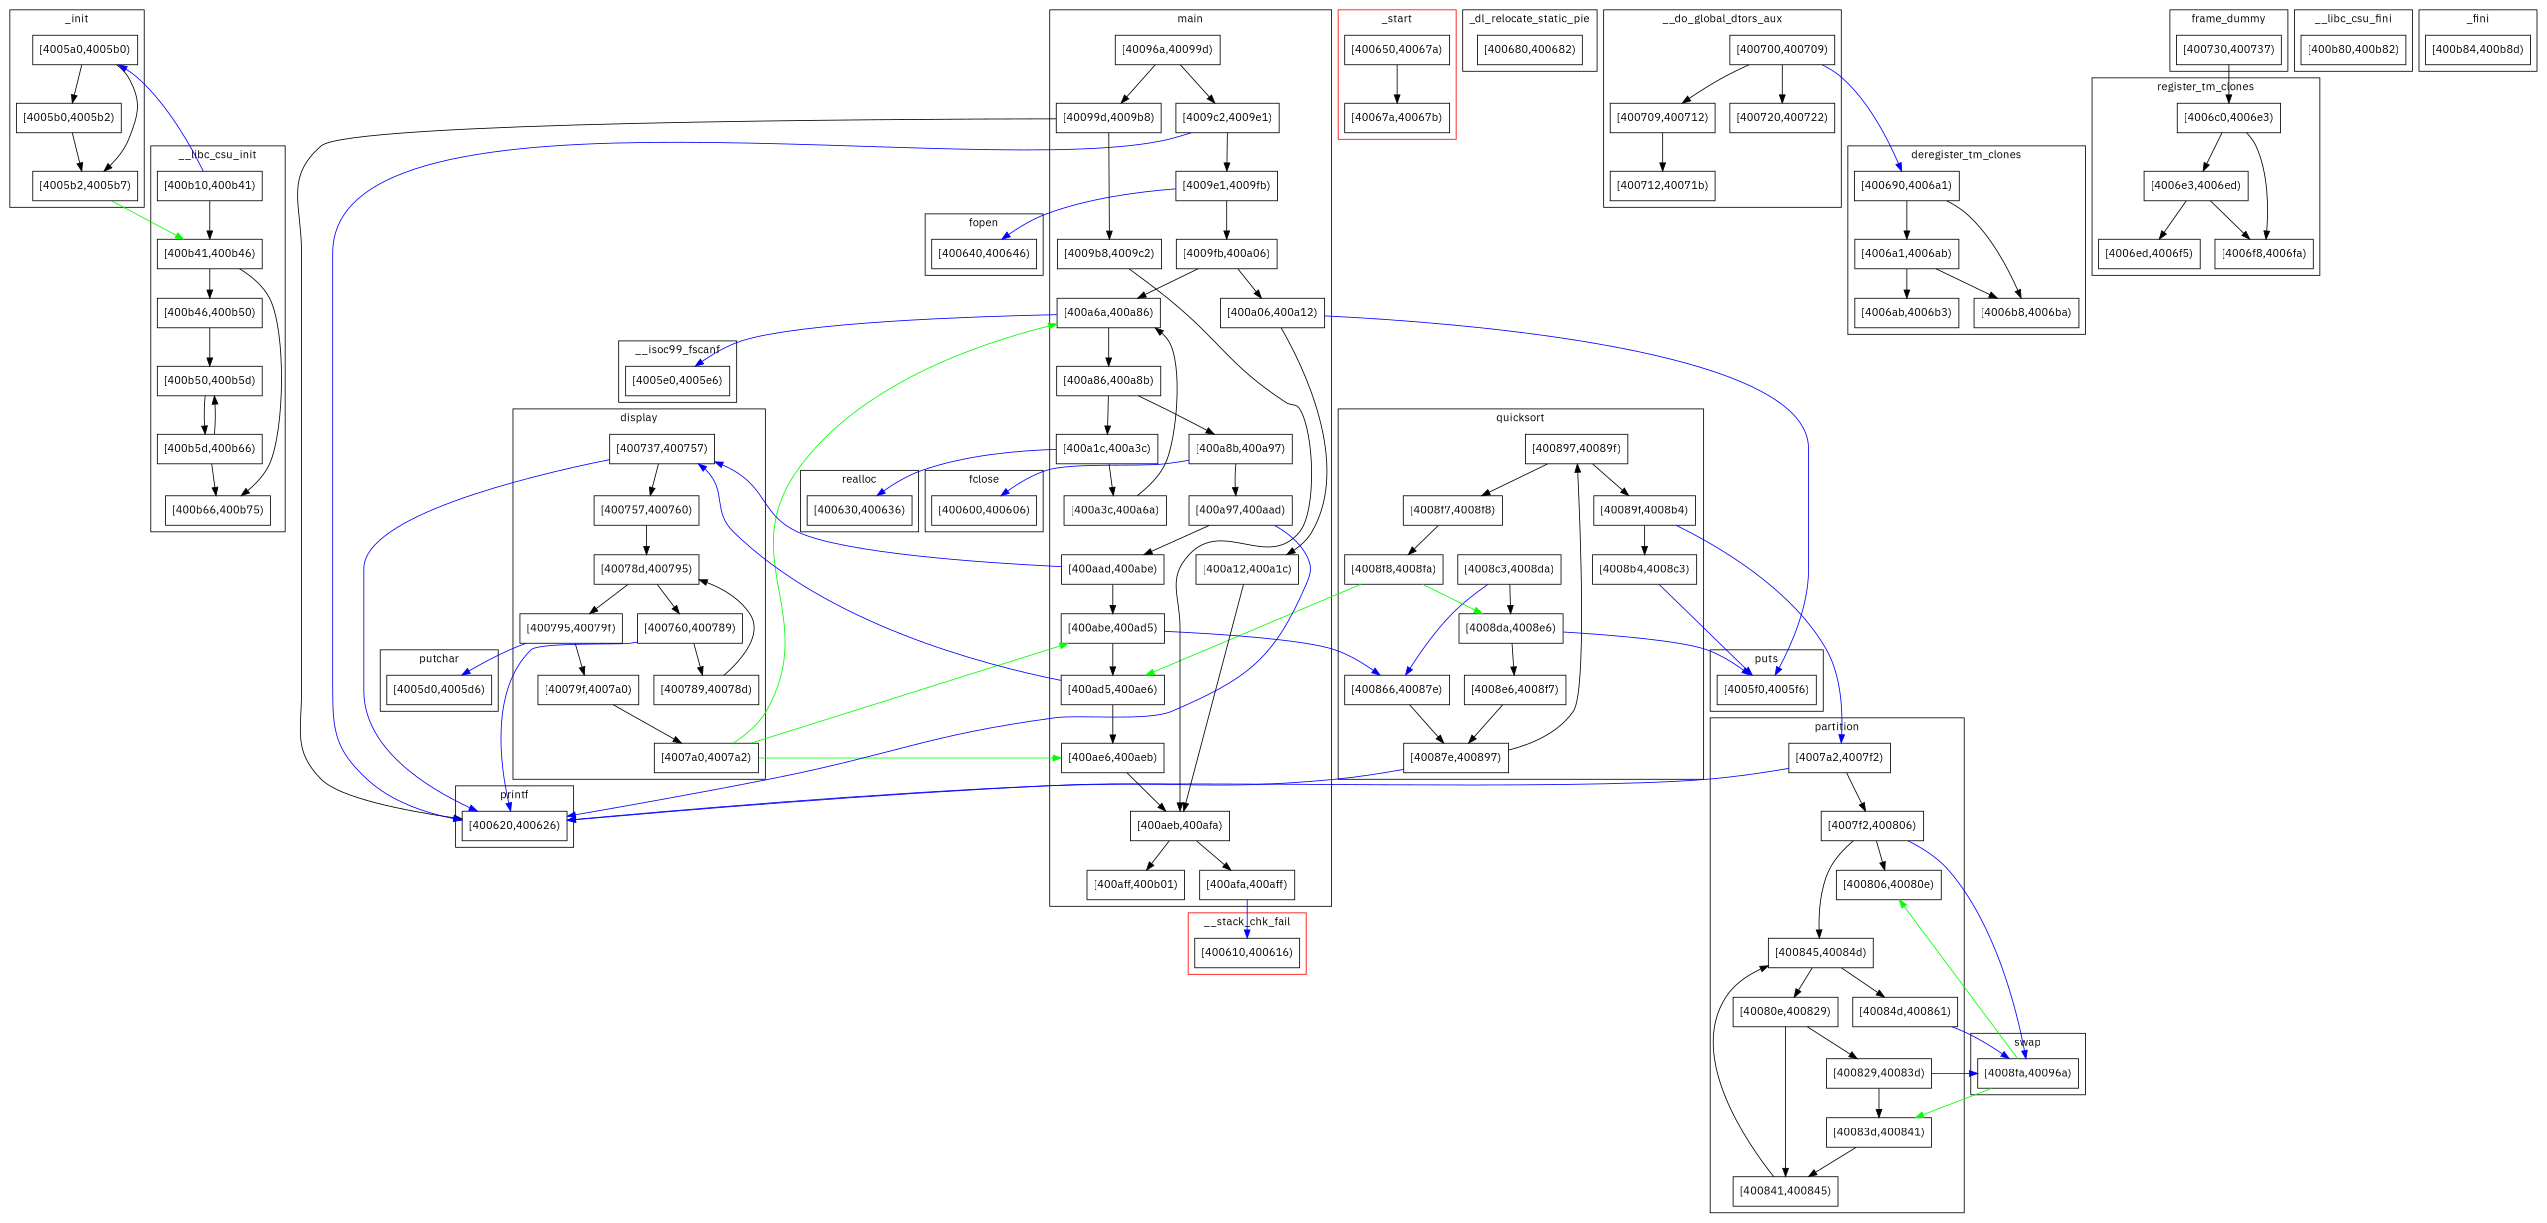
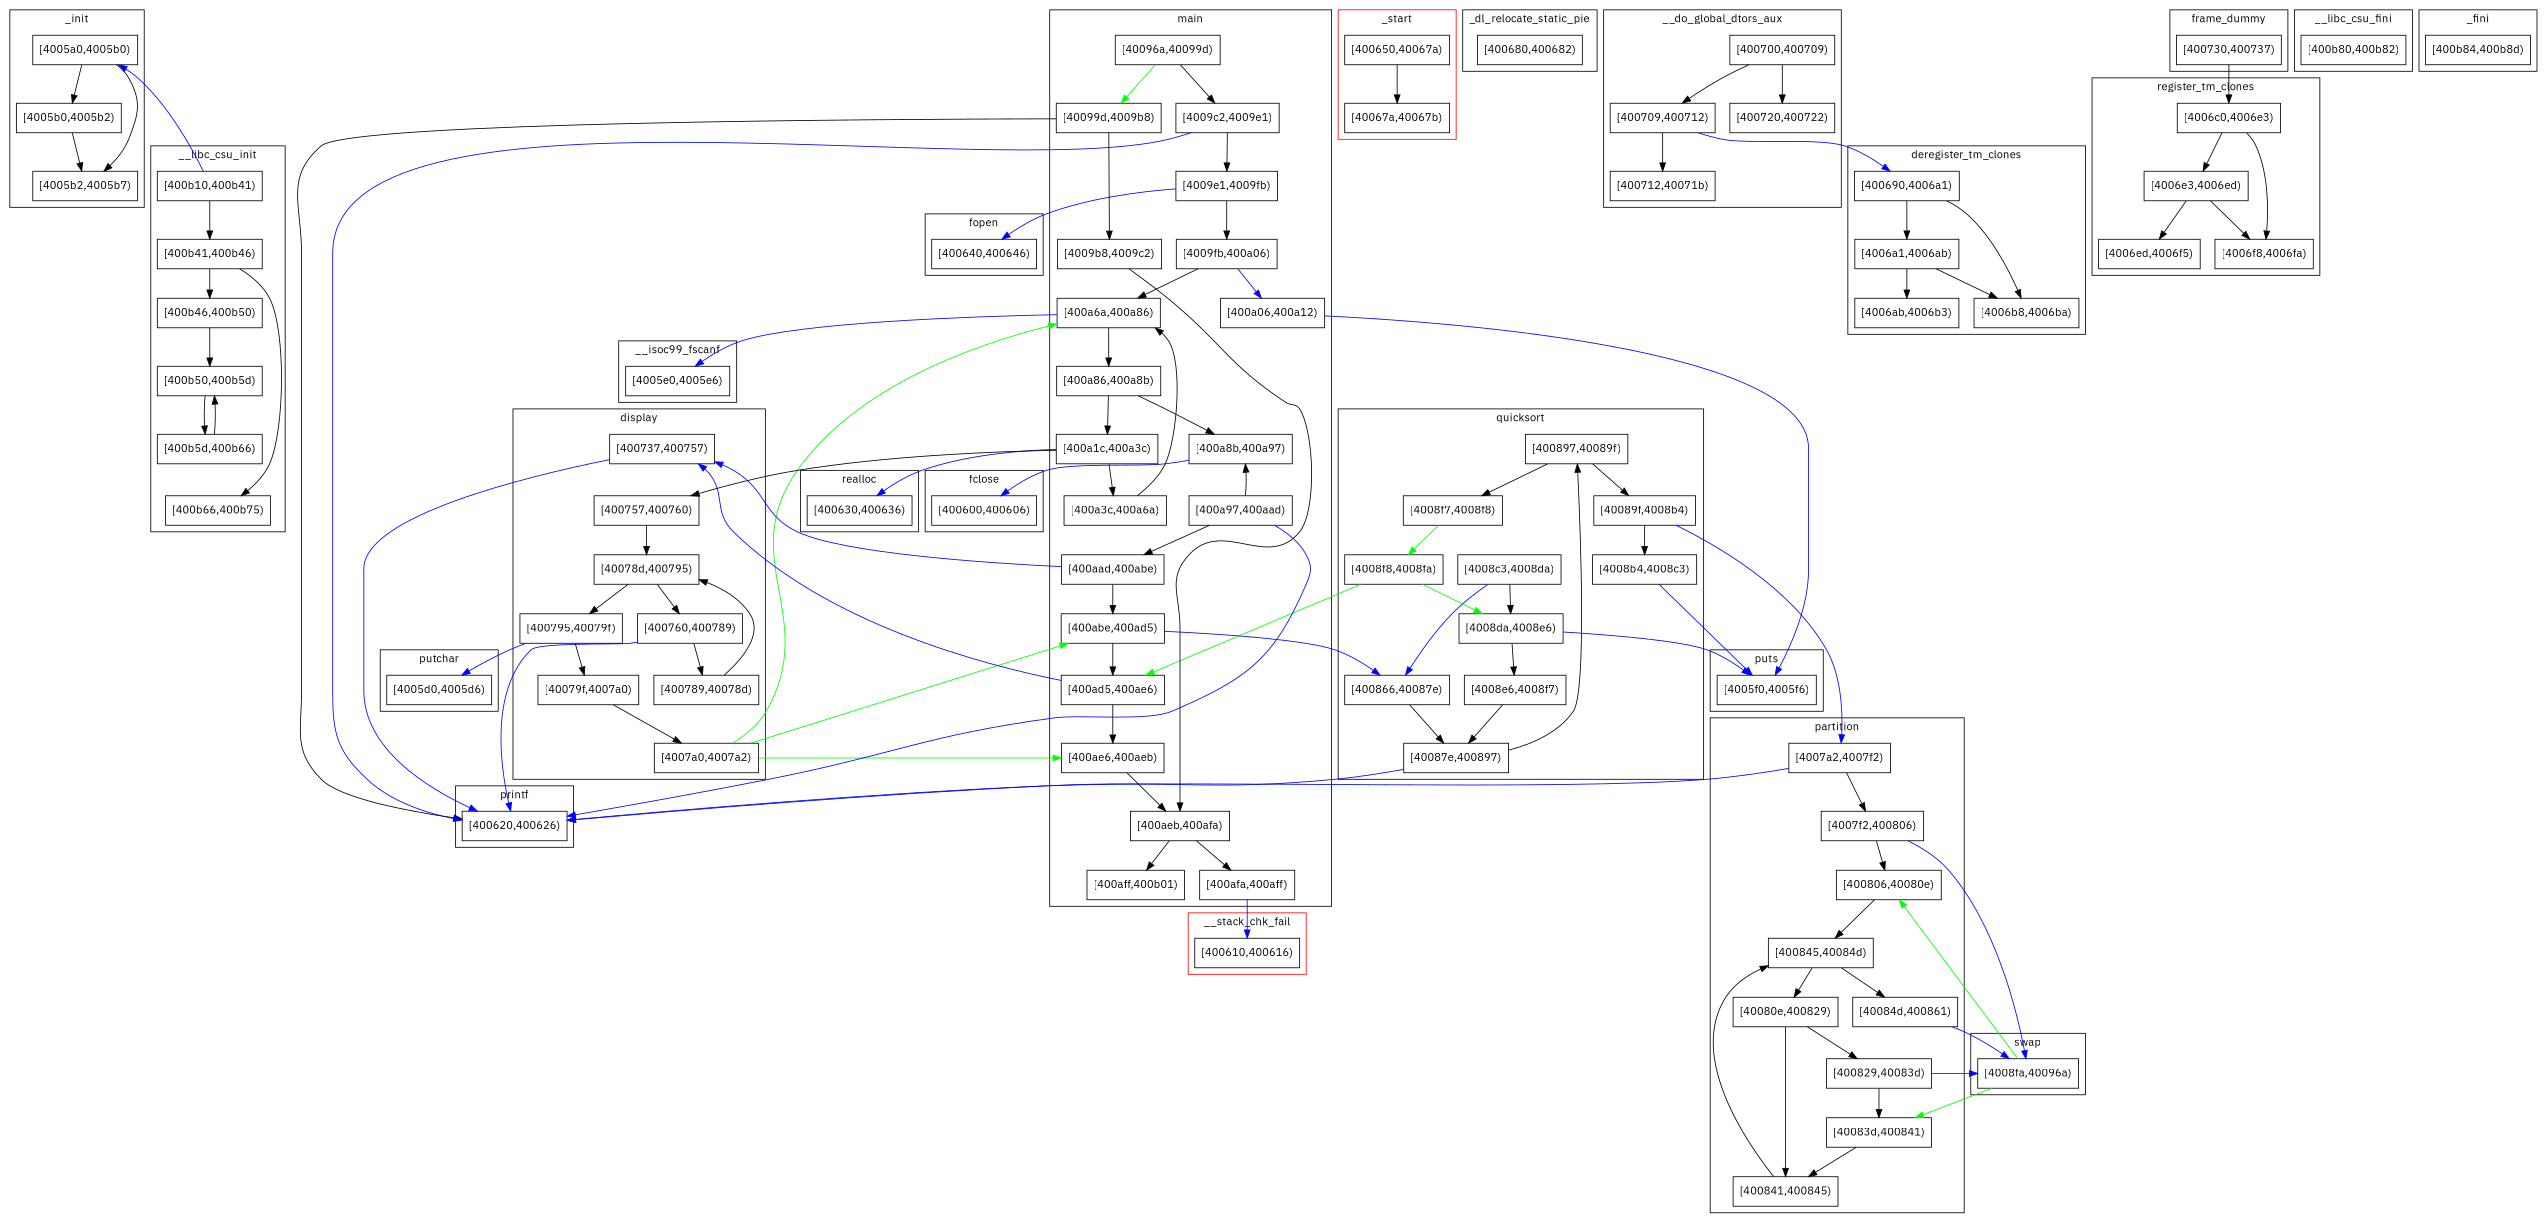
  digraph {
    fontname="IBM Plex Sans"
    node [fontname="IBM Plex Sans" shape=box]
    edge [fontname="IBM Plex Sans"]
    n1 [label="[4005a0,4005b0)"]
    n2 [label="[4005b0,4005b2)"]
    n3 [label="[4005b2,4005b7)"]
    n4 [label="[4005d0,4005d6)"]
    n5 [label="[4005e0,4005e6)"]
    n6 [label="[4005f0,4005f6)"]
    n7 [label="[400600,400606)"]
    n8 [label="[400610,400616)"]
    n9 [label="[400620,400626)"]
    n10 [label="[400630,400636)"]
    n11 [label="[400640,400646)"]
    n12 [label="[400650,40067a)"]
    n13 [label="[40067a,40067b)"]
    n14 [label="[400680,400682)"]
    n15 [label="[400690,4006a1)"]
    n16 [label="[4006a1,4006ab)"]
    n17 [label="[4006ab,4006b3)"]
    n18 [label="[4006b8,4006ba)"]
    n19 [label="[4006c0,4006e3)"]
    n20 [label="[4006e3,4006ed)"]
    n21 [label="[4006ed,4006f5)"]
    n22 [label="[4006f8,4006fa)"]
    n23 [label="[400700,400709)"]
    n24 [label="[400709,400712)"]
    n25 [label="[400712,40071b)"]
    n26 [label="[400720,400722)"]
    n27 [label="[400730,400737)"]
    n28 [label="[400737,400757)"]
    n29 [label="[400757,400760)"]
    n30 [label="[400760,400789)"]
    n31 [label="[400789,40078d)"]
    n32 [label="[40078d,400795)"]
    n33 [label="[400795,40079f)"]
    n34 [label="[40079f,4007a0)"]
    n35 [label="[4007a0,4007a2)"]
    n36 [label="[4007a2,4007f2)"]
    n37 [label="[4007f2,400806)"]
    n38 [label="[400806,40080e)"]
    n39 [label="[40080e,400829)"]
    n40 [label="[400829,40083d)"]
    n41 [label="[40083d,400841)"]
    n42 [label="[400841,400845)"]
    n43 [label="[400845,40084d)"]
    n44 [label="[40084d,400861)"]
    n45 [label="[4008b4,4008c3)"]
    n46 [label="[400866,40087e)"]
    n47 [label="[40087e,400897)"]
    n48 [label="[400897,40089f)"]
    n49 [label="[40089f,4008b4)"]
    n50 [label="[4008c3,4008da)"]
    n51 [label="[4008da,4008e6)"]
    n52 [label="[4008e6,4008f7)"]
    n53 [label="[4008f7,4008f8)"]
    n54 [label="[4008f8,4008fa)"]
    n55 [label="[4008fa,40096a)"]
    n56 [label="[400a6a,400a86)"]
    n57 [label="[400abe,400ad5)"]
    n58 [label="[400ae6,400aeb)"]
    n59 [label="[400ad5,400ae6)"]
    n60 [label="[40096a,40099d)"]
    n61 [label="[40099d,4009b8)"]
    n62 [label="[4009b8,4009c2)"]
    n63 [label="[4009c2,4009e1)"]
    n64 [label="[4009e1,4009fb)"]
    n65 [label="[4009fb,400a06)"]
    n66 [label="[400a06,400a12)"]
-   n67 [label="[400a12,400a1c)"]
    n68 [label="[400a1c,400a3c)"]
    n69 [label="[400a3c,400a6a)"]
    n70 [label="[400a86,400a8b)"]
    n71 [label="[400a8b,400a97)"]
    n72 [label="[400a97,400aad)"]
    n73 [label="[400aad,400abe)"]
    n74 [label="[400aeb,400afa)"]
    n75 [label="[400afa,400aff)"]
    n76 [label="[400aff,400b01)"]
    n77 [label="[400b41,400b46)"]
    n78 [label="[400b10,400b41)"]
    n79 [label="[400b46,400b50)"]
    n80 [label="[400b50,400b5d)"]
    n81 [label="[400b5d,400b66)"]
    n82 [label="[400b66,400b75)"]
    n83 [label="[400b80,400b82)"]
    n84 [label="[400b84,400b8d)"]
    subgraph cluster_1 {
      color=black
      label=_init
      shape=box
      n1
      n2
      n3
    }
    subgraph cluster_2 {
      color=black
      label=putchar
      shape=box
      n4
    }
    subgraph cluster_3 {
      color=black
      label=__isoc99_fscanf
      shape=box
      n5
    }
    subgraph cluster_4 {
      color=black
      label=puts
      shape=box
      n6
    }
    subgraph cluster_5 {
      color=black
      label=fclose
      shape=box
      n7
    }
    subgraph cluster_6 {
      color=red
      label=__stack_chk_fail
      shape=box
      n8
    }
    subgraph cluster_7 {
      color=black
      label=printf
      shape=box
      n9
    }
    subgraph cluster_8 {
      color=black
      label=realloc
      shape=box
      n10
    }
    subgraph cluster_9 {
      color=black
      label=fopen
      shape=box
      n11
    }
    subgraph cluster_10 {
      color=red
      label=_start
      shape=box
      n12
      n13
    }
    subgraph cluster_11 {
      color=black
      label=_dl_relocate_static_pie
      shape=box
      n14
    }
    subgraph cluster_12 {
      color=black
      label=deregister_tm_clones
      shape=box
      n15
      n16
      n17
      n18
    }
    subgraph cluster_13 {
      color=black
      label=register_tm_clones
      shape=box
      n19
      n20
      n21
      n22
    }
    subgraph cluster_14 {
      color=black
      label=__do_global_dtors_aux
      shape=box
      n23
      n24
      n25
      n26
    }
    subgraph cluster_15 {
      color=black
      label=frame_dummy
      shape=box
      n27
    }
    subgraph cluster_16 {
      color=black
      label=display
      shape=box
      n28
      n29
      n30
      n31
      n32
      n33
      n34
      n35
    }
    subgraph cluster_17 {
      color=black
      label=partition
      shape=box
      n36
      n37
      n38
      n39
      n40
      n41
      n42
      n43
      n44
    }
    subgraph cluster_18 {
      color=black
      label=quicksort
      shape=box
      n45
      n46
      n47
      n48
      n49
      n50
      n51
      n52
      n53
      n54
    }
    subgraph cluster_19 {
      color=black
      label=swap
      shape=box
      n55
    }
    subgraph cluster_20 {
      color=black
      label=main
      shape=box
      n56
      n57
      n58
      n59
      n60
      n61
      n62
      n63
      n64
      n65
      n66
-     n67
      n68
      n69
      n70
      n71
      n72
      n73
      n74
      n75
      n76
    }
    subgraph cluster_21 {
      color=black
      label=__libc_csu_init
      shape=box
      n77
      n78
      n79
      n80
      n81
      n82
    }
    subgraph cluster_22 {
      color=black
      label=__libc_csu_fini
      shape=box
      n83
    }
    subgraph cluster_23 {
      color=black
      label=_fini
      shape=box
      n84
    }
    n1 -> n2
    n1 -> n3
    n2 -> n3
-   n3 -> n77 [color=green]
    n12 -> n13
    n15 -> n16
    n15 -> n18
    n16 -> n17
    n16 -> n18
    n19 -> n20
    n19 -> n22
    n20 -> n21
    n20 -> n22
    n23 -> n24
    n23 -> n26
-   n23 -> n15 [color=blue]
+   n24 -> n15 [color=blue]
    n24 -> n25
    n27 -> n19
    n28 -> n9 [color=blue]
-   n28 -> n29
+   n68 -> n29
    n29 -> n32
    n30 -> n9 [color=blue]
    n30 -> n31
    n31 -> n32
    n32 -> n30
    n32 -> n33
    n33 -> n4 [color=blue]
    n33 -> n34
    n34 -> n35
    n35 -> n56 [color=green]
    n35 -> n57 [color=green]
    n35 -> n58 [color=green]
    n36 -> n9 [color=blue]
    n36 -> n37
    n37 -> n38
    n37 -> n55 [color=blue]
-   n37 -> n43
+   n38 -> n43
    n39 -> n40
    n39 -> n42
    n40 -> n41
    n40 -> n55 [color=blue]
    n41 -> n42
    n42 -> n43
    n43 -> n39
    n43 -> n44
    n44 -> n55 [color=blue]
    n45 -> n6 [color=blue]
    n46 -> n47
    n47 -> n9 [color=blue]
    n47 -> n48
    n48 -> n49
    n48 -> n53
    n49 -> n36 [color=blue]
    n49 -> n45
    n50 -> n46 [color=blue]
    n50 -> n51
    n51 -> n6 [color=blue]
    n51 -> n52
    n52 -> n47
-   n53 -> n54
+   n53 -> n54 [color=green]
    n54 -> n51 [color=green]
    n54 -> n59 [color=green]
    n55 -> n38 [color=green]
    n55 -> n41 [color=green]
    n56 -> n5 [color=blue]
    n56 -> n70
    n57 -> n46 [color=blue]
    n57 -> n59
    n58 -> n74
    n59 -> n28 [color=blue]
    n59 -> n58
-   n60 -> n61
+   n60 -> n61 [color=green]
    n60 -> n63
    n61 -> n9 [color=black]
    n61 -> n62
    n62 -> n74
    n63 -> n9 [color=blue]
    n63 -> n64
    n64 -> n11 [color=blue]
    n64 -> n65
    n65 -> n56
-   n65 -> n66
+   n65 -> n66 [color=blue]
    n66 -> n6 [color=blue]
-   n66 -> n67
-   n67 -> n74
    n68 -> n10 [color=blue]
    n68 -> n69
    n69 -> n56
    n70 -> n68
    n70 -> n71
    n71 -> n7 [color=blue]
-   n71 -> n72
+   n72 -> n71
    n72 -> n9 [color=blue]
    n72 -> n73
    n73 -> n28 [color=blue]
    n73 -> n57
    n74 -> n75
    n74 -> n76
    n75 -> n8 [color=blue]
    n77 -> n79
    n77 -> n82
    n78 -> n1 [color=blue]
    n78 -> n77
    n79 -> n80
    n80 -> n81
    n81 -> n80
-   n81 -> n82
  }
